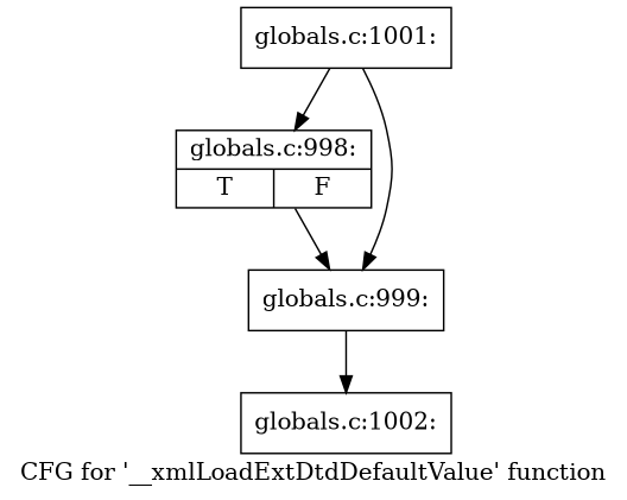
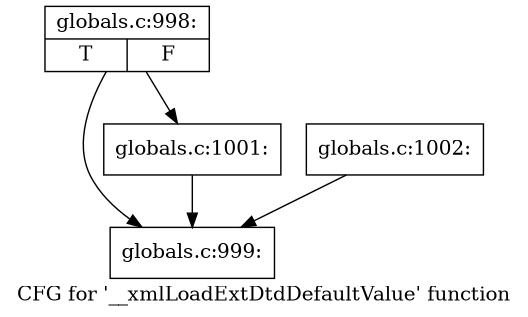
  digraph {
    label="CFG for '__xmlLoadExtDtdDefaultValue' function"
    node [shape=record]
    n1 [label="{globals.c:998:|{<s0>T|<s1>F}}"]
    n2 [label="{globals.c:999:}"]
    n3 [label="{globals.c:1001:}"]
    n4 [label="{globals.c:1002:}"]
    n1 -> n2
-   n3 -> n1
-   n2 -> n4
+   n1 -> n3
+   n4 -> n2
    n3 -> n2
  }
